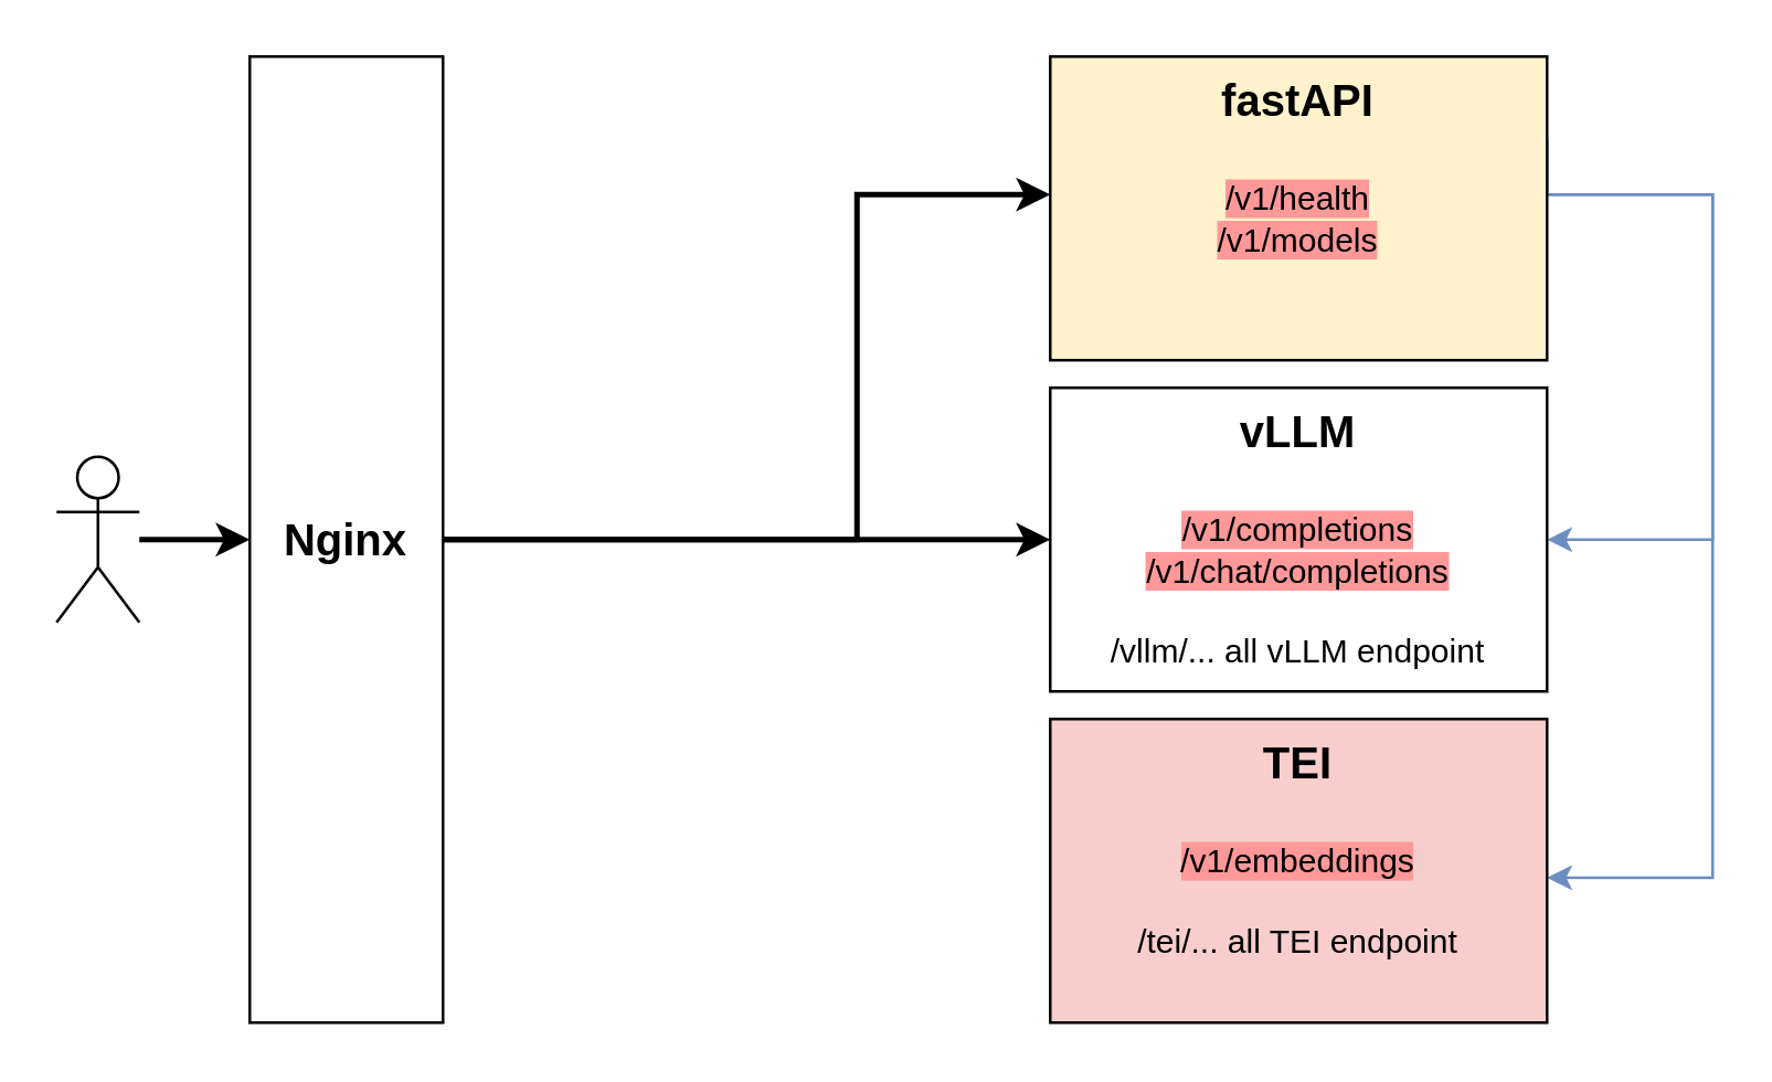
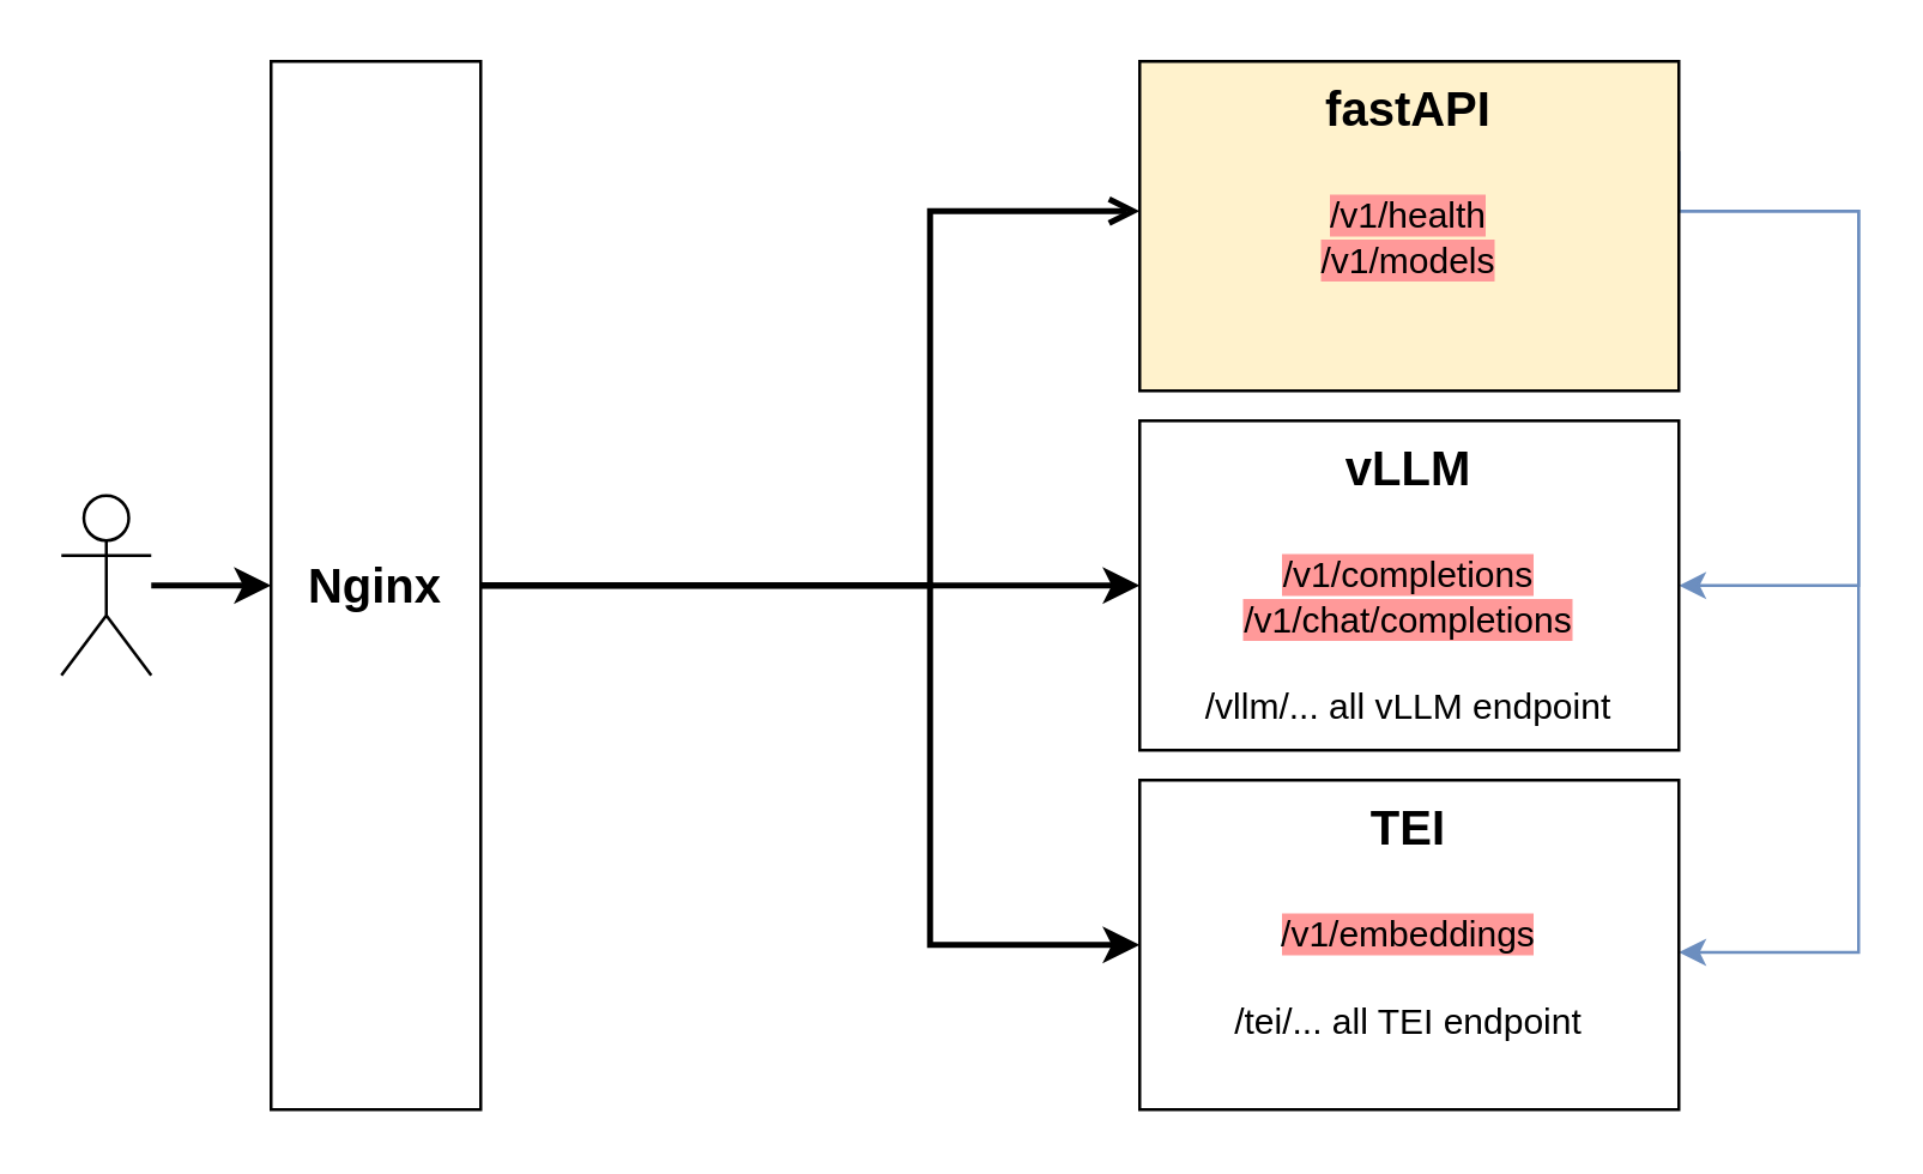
  <mxCell id="0" />
  <mxCell id="1" parent="0" />
- <mxCell id="2" style="edgeStyle=orthogonalEdgeStyle;rounded=0;orthogonalLoop=1;jettySize=auto;html=1;strokeWidth=2;" edge="1" parent="1" source="5" target="8"><mxGeometry relative="1" as="geometry"><mxPoint x="510" y="120" as="targetPoint" /><Array as="points"><mxPoint x="310" y="195" /><mxPoint x="310" y="70" /></Array></mxGeometry></mxCell>
+ <mxCell id="2" style="edgeStyle=orthogonalEdgeStyle;rounded=0;orthogonalLoop=1;jettySize=auto;html=1;strokeWidth=2;endArrow=open;" edge="1" parent="1" source="5" target="8"><mxGeometry relative="1" as="geometry"><mxPoint x="510" y="120" as="targetPoint" /><Array as="points"><mxPoint x="310" y="195" /><mxPoint x="310" y="70" /></Array></mxGeometry></mxCell>
  <mxCell id="3" style="edgeStyle=orthogonalEdgeStyle;rounded=0;orthogonalLoop=1;jettySize=auto;html=1;strokeWidth=2;" edge="1" parent="1" source="5" target="9"><mxGeometry relative="1" as="geometry" /></mxCell>
+ <mxCell id="4" style="edgeStyle=orthogonalEdgeStyle;rounded=0;orthogonalLoop=1;jettySize=auto;html=1;exitX=1;exitY=0.5;exitDx=0;exitDy=0;entryX=0;entryY=0.5;entryDx=0;entryDy=0;strokeWidth=2;" edge="1" parent="1" source="5" target="10"><mxGeometry relative="1" as="geometry"><Array as="points"><mxPoint x="310" y="195" /><mxPoint x="310" y="315" /></Array></mxGeometry></mxCell>
  <mxCell id="5" value="&lt;font style=&quot;font-size: 16px;&quot;&gt;&lt;b&gt;Nginx&lt;/b&gt;&lt;/font&gt;" style="rounded=0;whiteSpace=wrap;html=1;verticalAlign=middle;" vertex="1" parent="1"><mxGeometry x="90" y="20" width="70" height="350" as="geometry" /></mxCell>
  <mxCell id="6" style="edgeStyle=orthogonalEdgeStyle;rounded=0;orthogonalLoop=1;jettySize=auto;html=1;entryX=1;entryY=0.5;entryDx=0;entryDy=0;fillColor=#dae8fc;strokeColor=#6c8ebf;" edge="1" parent="1" source="8" target="9"><mxGeometry relative="1" as="geometry"><Array as="points"><mxPoint x="620" y="70" /><mxPoint x="620" y="195" /></Array></mxGeometry></mxCell>
  <mxCell id="7" style="edgeStyle=orthogonalEdgeStyle;rounded=0;orthogonalLoop=1;jettySize=auto;html=1;entryX=1;entryY=0.75;entryDx=0;entryDy=0;fillColor=#dae8fc;strokeColor=#6c8ebf;" edge="1" parent="1"><mxGeometry relative="1" as="geometry"><mxPoint x="560" y="50" as="sourcePoint" /><mxPoint x="560" y="317.46" as="targetPoint" /><Array as="points"><mxPoint x="560" y="70" /><mxPoint x="620" y="70" /><mxPoint x="620" y="318" /></Array></mxGeometry></mxCell>
  <mxCell id="8" value="&lt;b&gt;fastAPI&lt;/b&gt;&lt;div&gt;&lt;b&gt;&lt;br&gt;&lt;/b&gt;&lt;/div&gt;&lt;div style=&quot;font-size: 12px;&quot;&gt;&lt;font style=&quot;font-size: 12px; background-color: rgb(255, 153, 153);&quot;&gt;/v1/health&lt;/font&gt;&lt;/div&gt;&lt;div style=&quot;font-size: 12px;&quot;&gt;&lt;font style=&quot;font-size: 12px; background-color: rgb(255, 153, 153);&quot;&gt;/v1/models&lt;/font&gt;&lt;/div&gt;" style="rounded=0;whiteSpace=wrap;html=1;fontSize=16;verticalAlign=top;fillColor=#fff2cc;" vertex="1" parent="1"><mxGeometry x="380" y="20" width="180" height="110" as="geometry" /></mxCell>
  <mxCell id="9" value="&lt;b&gt;&lt;font style=&quot;font-size: 16px;&quot;&gt;vLLM&lt;/font&gt;&lt;/b&gt;&lt;div&gt;&lt;b&gt;&lt;font style=&quot;font-size: 16px;&quot;&gt;&lt;br&gt;&lt;/font&gt;&lt;/b&gt;&lt;/div&gt;&lt;div&gt;&lt;font style=&quot;font-size: 12px; background-color: rgb(255, 153, 153);&quot;&gt;/v1/completions&lt;/font&gt;&lt;/div&gt;&lt;div&gt;&lt;font style=&quot;font-size: 12px; background-color: rgb(255, 153, 153);&quot;&gt;/v1/chat/completions&lt;/font&gt;&lt;/div&gt;&lt;div&gt;&lt;font style=&quot;font-size: 12px;&quot;&gt;&lt;br&gt;&lt;/font&gt;&lt;/div&gt;&lt;div&gt;&lt;font style=&quot;font-size: 12px;&quot;&gt;/vllm/... all vLLM endpoint&lt;/font&gt;&lt;/div&gt;" style="rounded=0;whiteSpace=wrap;html=1;verticalAlign=top;" vertex="1" parent="1"><mxGeometry x="380" y="140" width="180" height="110" as="geometry" /></mxCell>
- <mxCell id="10" value="&lt;b&gt;&lt;font style=&quot;font-size: 16px;&quot;&gt;TEI&lt;/font&gt;&lt;/b&gt;&lt;div&gt;&lt;b&gt;&lt;font style=&quot;font-size: 16px;&quot;&gt;&lt;br&gt;&lt;/font&gt;&lt;/b&gt;&lt;/div&gt;&lt;div&gt;&lt;font style=&quot;font-size: 12px; background-color: rgb(255, 153, 153);&quot;&gt;/v1/embeddings&lt;/font&gt;&lt;/div&gt;&lt;div&gt;&lt;font style=&quot;font-size: 12px;&quot;&gt;&lt;br&gt;&lt;/font&gt;&lt;/div&gt;&lt;div&gt;/tei/... all TEI endpoint&lt;/div&gt;" style="rounded=0;whiteSpace=wrap;html=1;verticalAlign=top;fillColor=#f8cecc;" vertex="1" parent="1"><mxGeometry x="380" y="260" width="180" height="110" as="geometry" /></mxCell>
+ <mxCell id="10" value="&lt;b&gt;&lt;font style=&quot;font-size: 16px;&quot;&gt;TEI&lt;/font&gt;&lt;/b&gt;&lt;div&gt;&lt;b&gt;&lt;font style=&quot;font-size: 16px;&quot;&gt;&lt;br&gt;&lt;/font&gt;&lt;/b&gt;&lt;/div&gt;&lt;div&gt;&lt;font style=&quot;font-size: 12px; background-color: rgb(255, 153, 153);&quot;&gt;/v1/embeddings&lt;/font&gt;&lt;/div&gt;&lt;div&gt;&lt;font style=&quot;font-size: 12px;&quot;&gt;&lt;br&gt;&lt;/font&gt;&lt;/div&gt;&lt;div&gt;/tei/... all TEI endpoint&lt;/div&gt;" style="rounded=0;whiteSpace=wrap;html=1;verticalAlign=top;" vertex="1" parent="1"><mxGeometry x="380" y="260" width="180" height="110" as="geometry" /></mxCell>
  <mxCell id="11" style="edgeStyle=orthogonalEdgeStyle;rounded=0;orthogonalLoop=1;jettySize=auto;html=1;entryX=0;entryY=0.5;entryDx=0;entryDy=0;strokeWidth=2;" edge="1" parent="1" source="12" target="5"><mxGeometry relative="1" as="geometry" /></mxCell>
  <mxCell id="12" value="" style="shape=umlActor;verticalLabelPosition=bottom;verticalAlign=top;html=1;outlineConnect=0;" vertex="1" parent="1"><mxGeometry x="20" y="165" width="30" height="60" as="geometry" /></mxCell>
